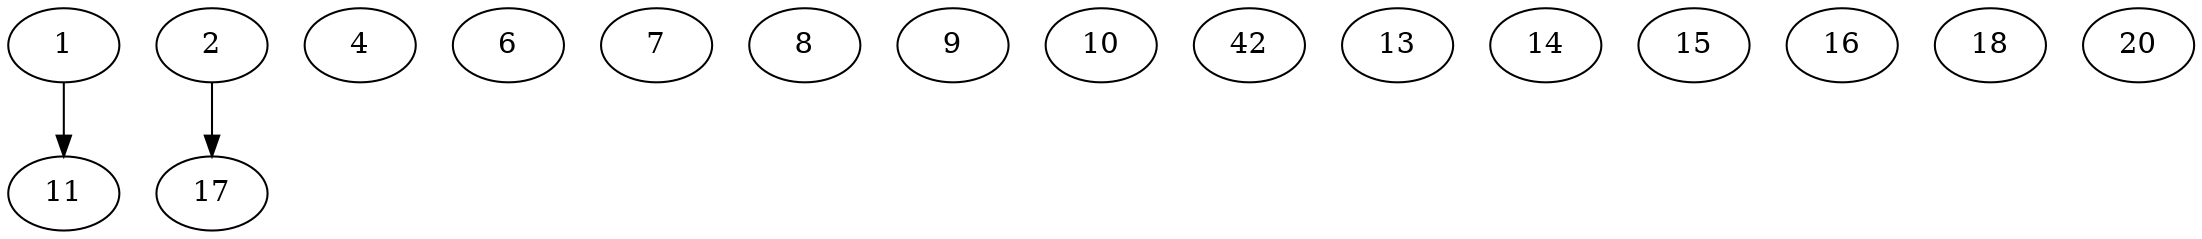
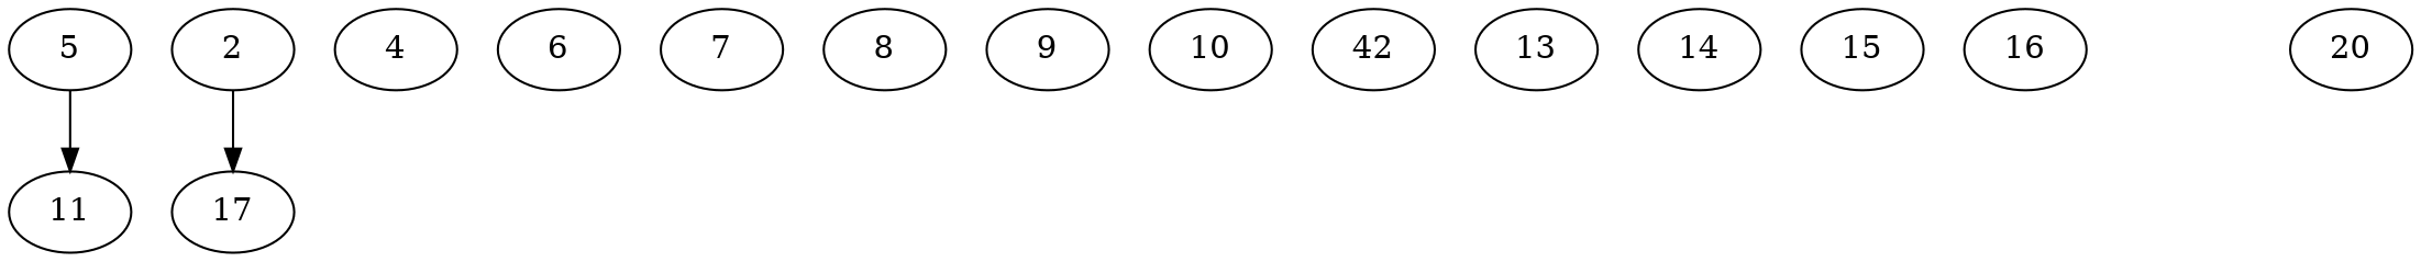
  digraph {
    node [Weight=15]
-   1 [Weight=30]
+   1 [Weight=30 label=5]
    11 [Weight=20]
    2 [Weight=27]
    17 [Weight=17]
    4 [Weight=36]
    6 [Weight=29]
    7 [Weight=27]
    8 [Weight=35]
    9 [Weight=24]
    10 [Weight=17]
    n11 [label=42]
    13
    14 [Weight=39]
    15
    16 [Weight=36]
-   18 [Weight=30]
    20 [Weight=18]
    1 -> 11 [Weight=2]
    2 -> 17 [Weight=1]
  }
